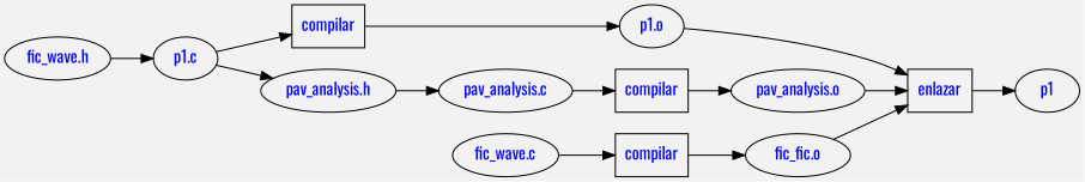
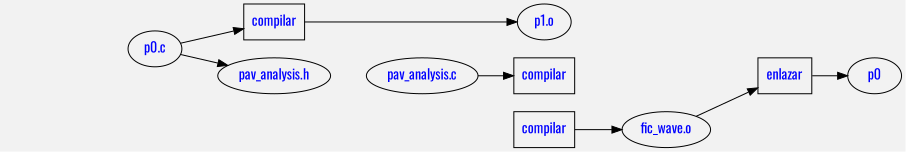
  strict digraph {
    bgcolor=gray95
    fontcolor=blue
    fontname=Oswald
    fontsize=14
    rankdir=LR
    node [fontcolor=blue fontname=Oswald fontsize=14]
    edge [fontcolor=red fontname=Oswald fontsize=14]
    n1 [label=compilar shape=box]
    n2 [label="p1.o"]
    n3 [label=enlazar shape=box]
    n4 [label=compilar shape=box]
-   n5 [label="pav_analysis.o"]
    n6 [label=compilar shape=box]
-   n7 [label="fic_fic.o"]
-   p1
-   n9 [label="p1.c"]
+   n7 [label="fic_wave.o"]
+   p1 [label=p0]
+   n9 [label="p0.c"]
    n10 [label="pav_analysis.h"]
    n11 [label="pav_analysis.c"]
-   n12 [label="fic_wave.c"]
-   n13 [label="fic_wave.h"]
    n1 -> n2
-   n2 -> n3
    n3 -> p1
-   n4 -> n5
-   n5 -> n3
    n6 -> n7
    n7 -> n3
    n9 -> n1
    n9 -> n10
-   n10 -> n11
    n11 -> n4
-   n12 -> n6
-   n13 -> n9
  }
